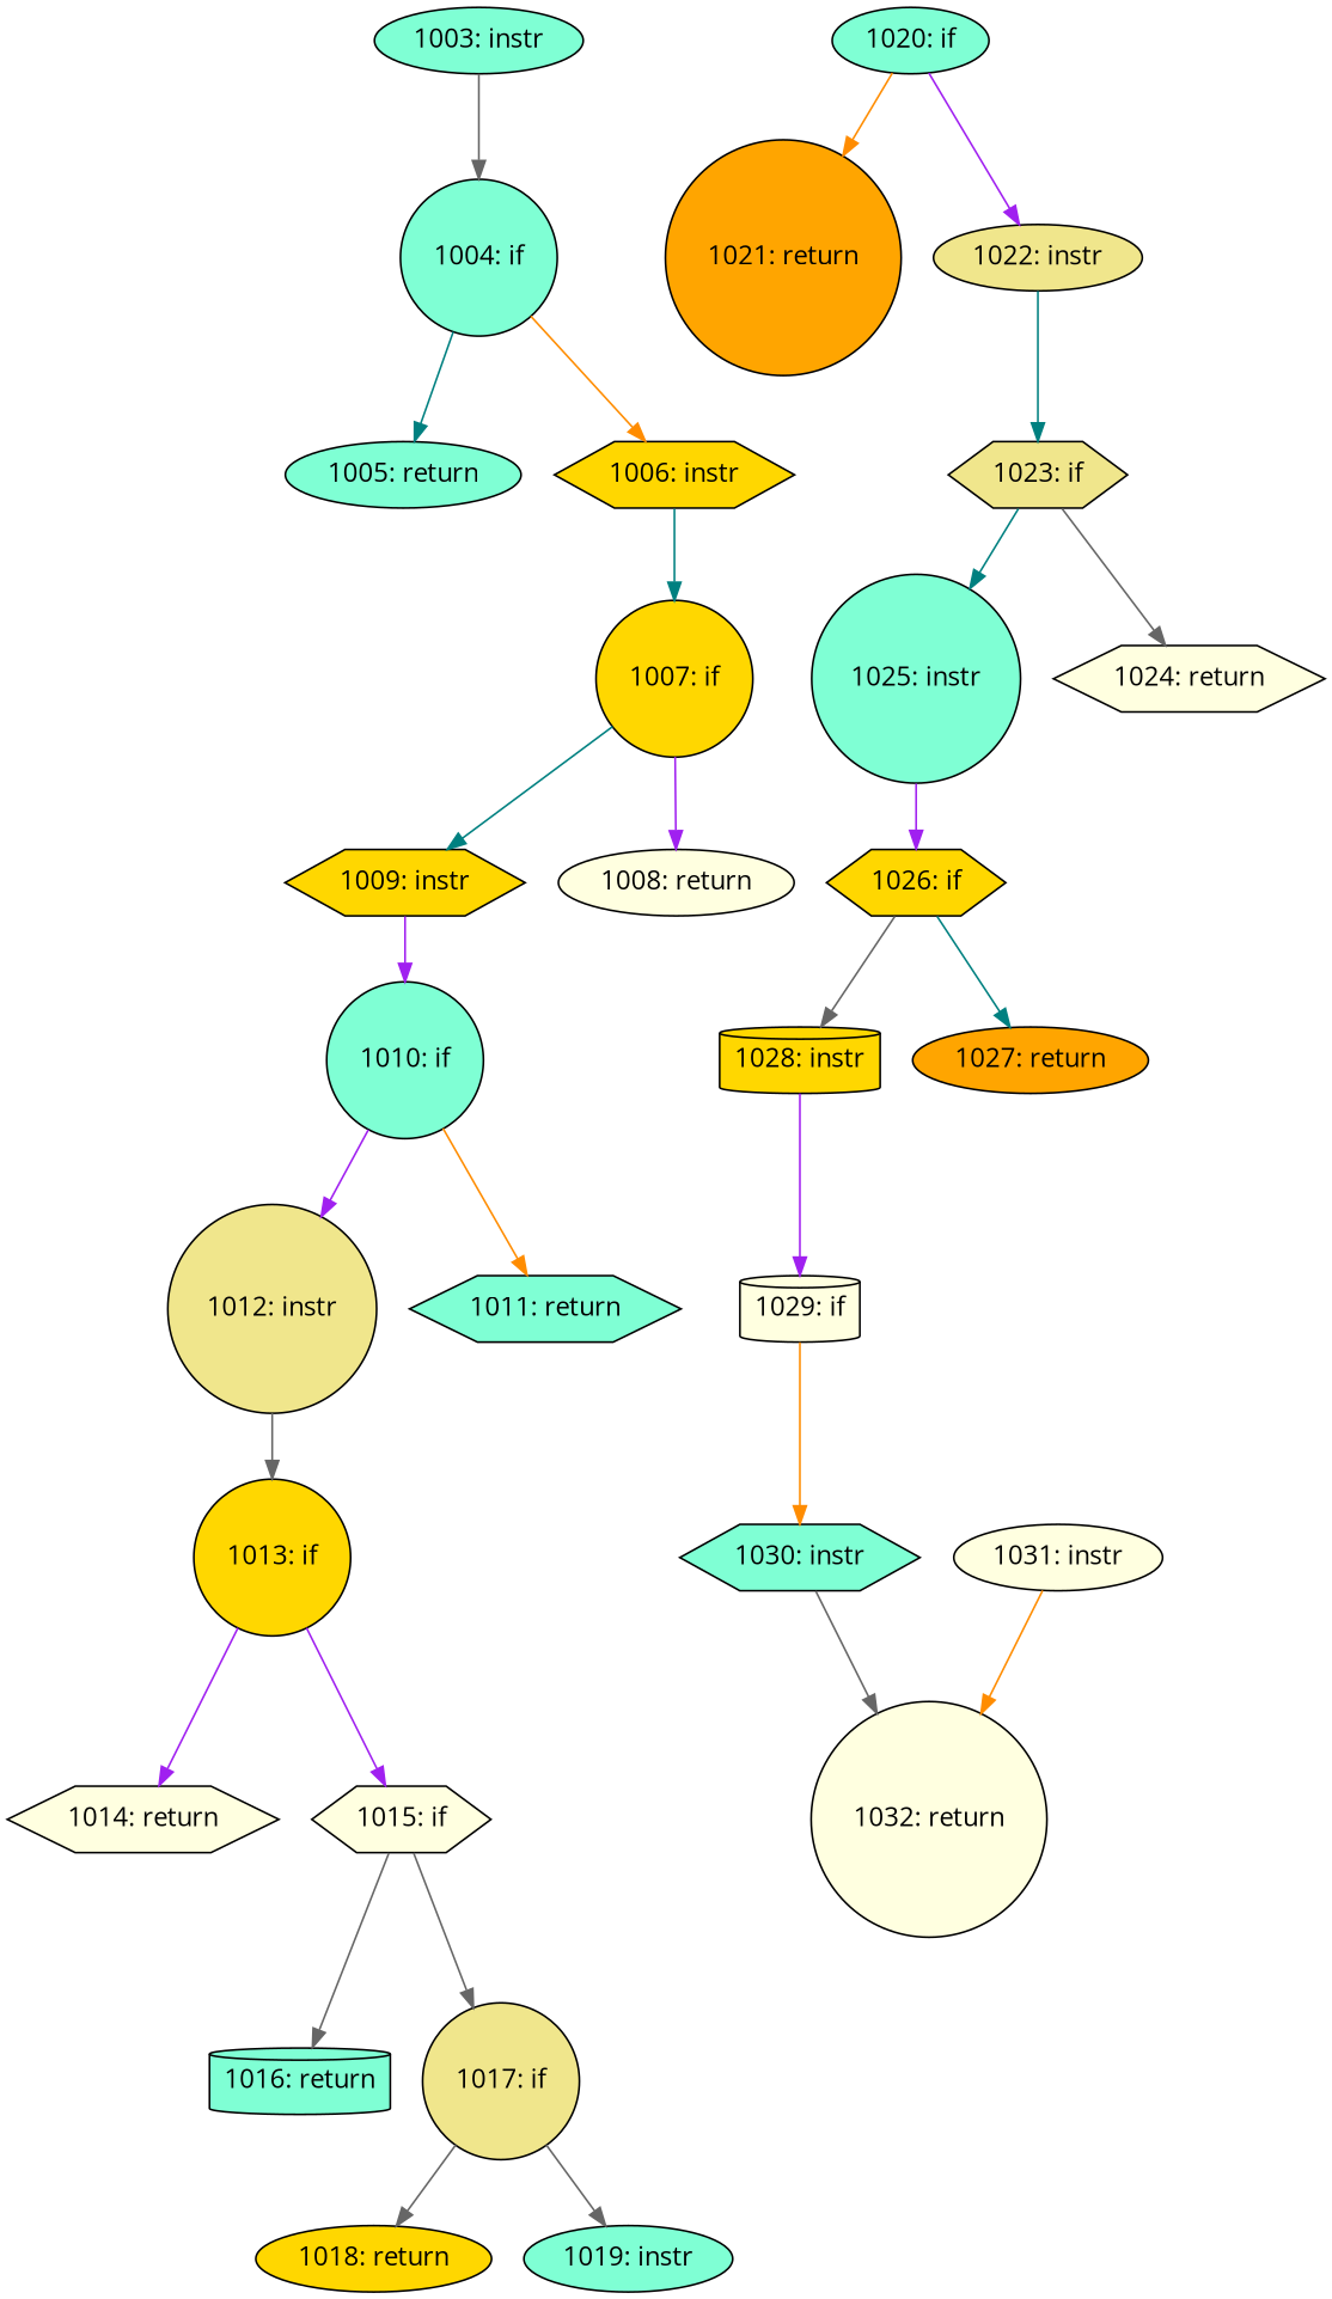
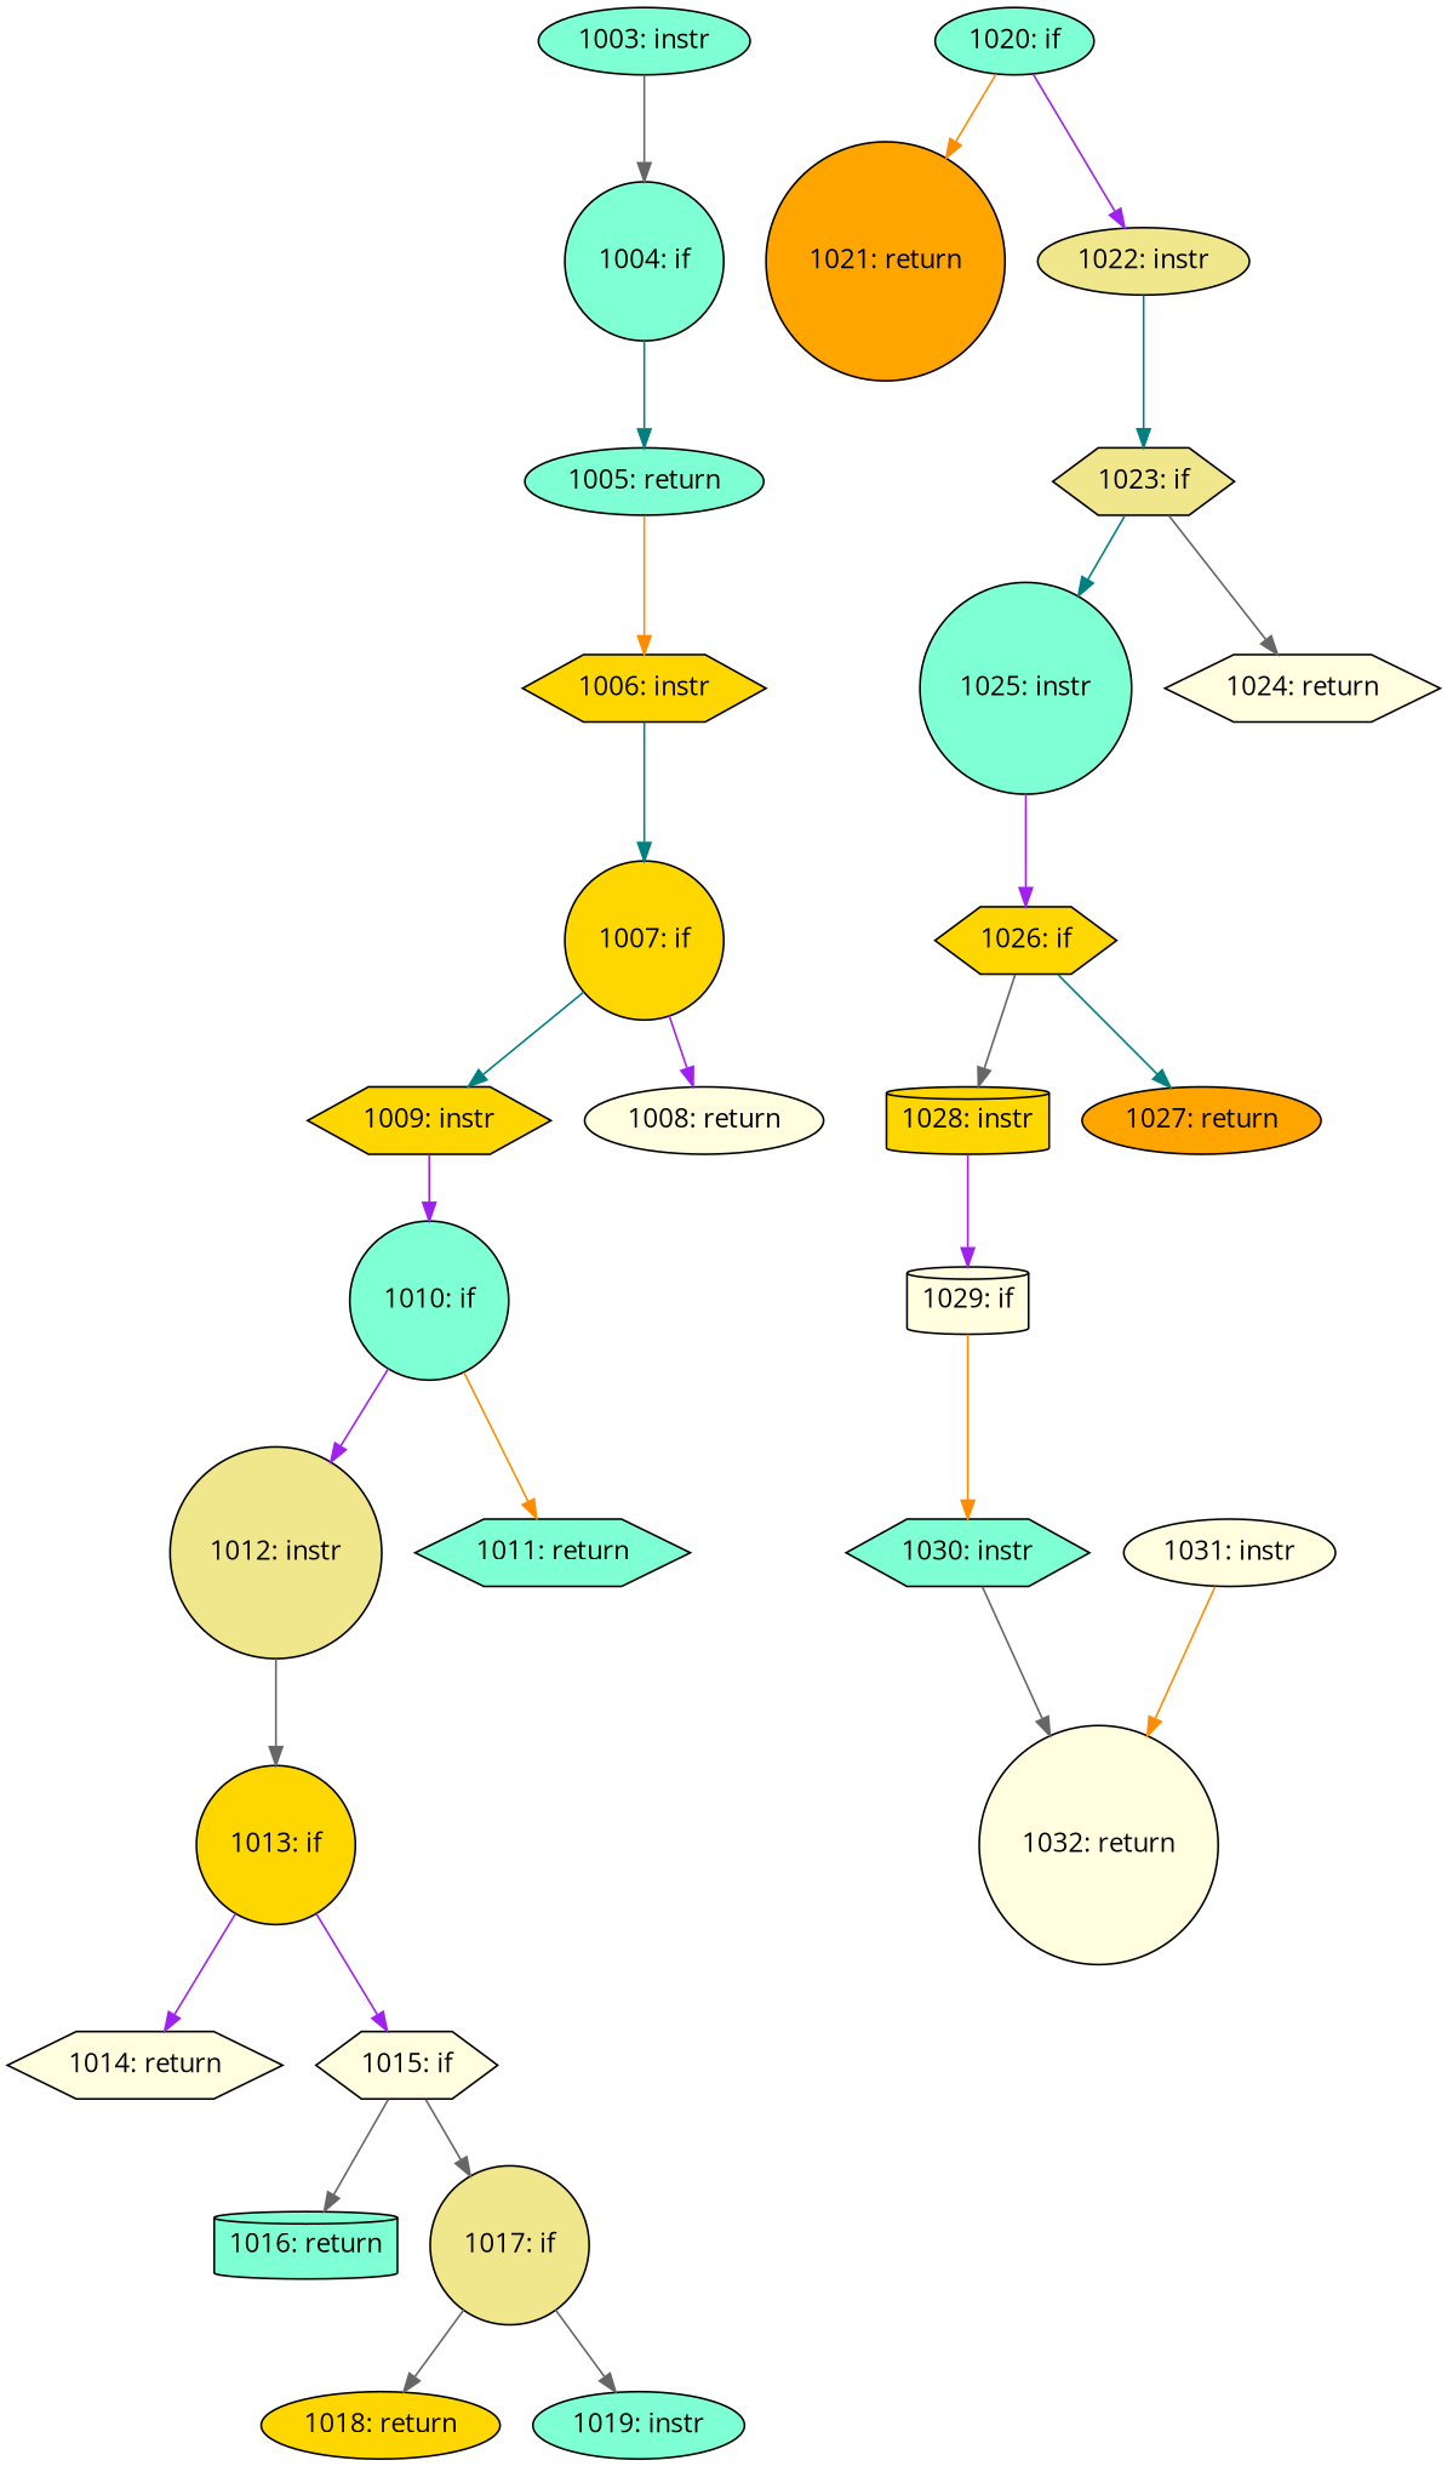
  digraph {
    fontname="Open Sans"
    node [fillcolor=aquamarine fontname="Open Sans" shape=ellipse style=filled]
    edge [color=gray40 fontname="Open Sans"]
    n1 [label="1003: instr"]
    n2 [label="1004: if" shape=circle]
    n3 [label="1005: return"]
    n4 [fillcolor=gold label="1006: instr" shape=hexagon]
    n5 [fillcolor=gold label="1007: if" shape=circle]
    n6 [fillcolor=gold label="1009: instr" shape=hexagon]
    n7 [fillcolor=lightyellow label="1008: return"]
    n8 [label="1010: if" shape=circle]
    n9 [fillcolor=khaki label="1012: instr" shape=circle]
    n10 [label="1011: return" shape=hexagon]
    n11 [fillcolor=gold label="1013: if" shape=circle]
    n12 [fillcolor=lightyellow label="1014: return" shape=hexagon]
    n13 [fillcolor=lightyellow label="1015: if" shape=hexagon]
    n14 [label="1016: return" shape=cylinder]
    n15 [fillcolor=khaki label="1017: if" shape=circle]
    n16 [fillcolor=gold label="1018: return"]
    n17 [label="1019: instr"]
    n18 [label="1020: if"]
    n19 [fillcolor=orange label="1021: return" shape=circle]
    n20 [fillcolor=khaki label="1022: instr"]
    n21 [fillcolor=khaki label="1023: if" shape=hexagon]
    n22 [label="1025: instr" shape=circle]
    n23 [fillcolor=lightyellow label="1024: return" shape=hexagon]
    n24 [fillcolor=gold label="1026: if" shape=hexagon]
    n25 [fillcolor=gold label="1028: instr" shape=cylinder]
    n26 [fillcolor=orange label="1027: return"]
    n27 [fillcolor=lightyellow label="1029: if" shape=cylinder]
    n28 [label="1030: instr" shape=hexagon]
    n29 [fillcolor=lightyellow label="1032: return" shape=circle]
    n30 [fillcolor=lightyellow label="1031: instr"]
    n1 -> n2
    n2 -> n3 [color=teal]
-   n2 -> n4 [color=darkorange]
+   n3 -> n4 [color=darkorange]
    n4 -> n5 [color=teal]
    n5 -> n6 [color=teal]
    n5 -> n7 [color=purple]
    n6 -> n8 [color=purple]
    n8 -> n9 [color=purple]
    n8 -> n10 [color=darkorange]
    n9 -> n11
    n11 -> n12 [color=purple]
    n11 -> n13 [color=purple]
    n13 -> n14
    n13 -> n15
    n15 -> n16
    n15 -> n17
    n18 -> n19 [color=darkorange]
    n18 -> n20 [color=purple]
    n20 -> n21 [color=teal]
    n21 -> n22 [color=teal]
    n21 -> n23
    n22 -> n24 [color=purple]
    n24 -> n25
    n24 -> n26 [color=teal]
    n25 -> n27 [color=purple]
    n27 -> n28 [color=darkorange]
    n28 -> n29
    n30 -> n29 [color=darkorange]
  }
